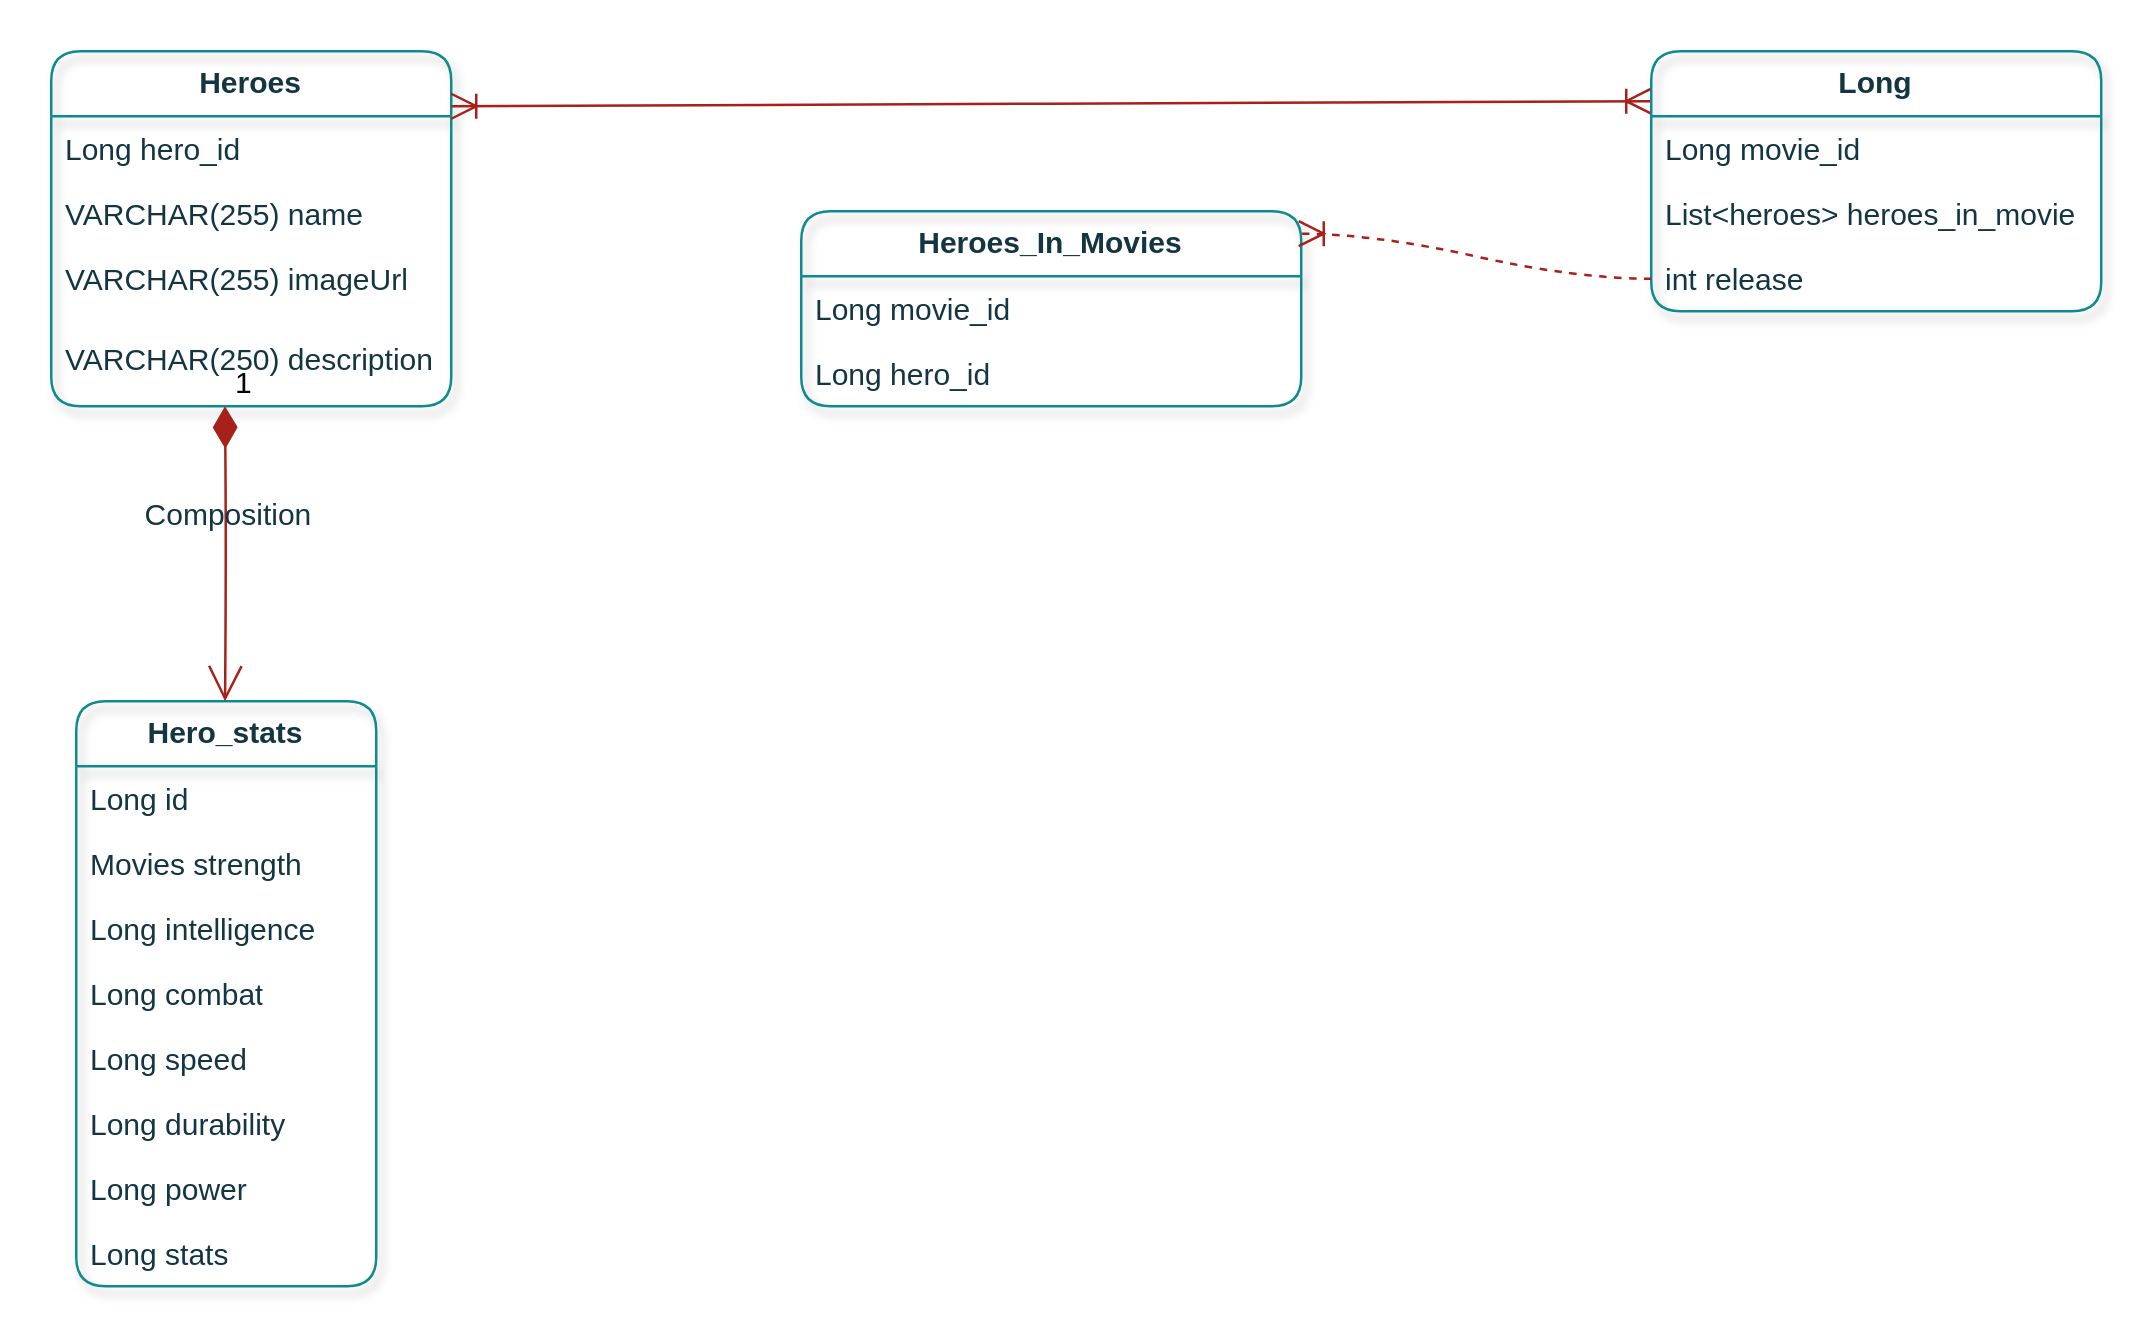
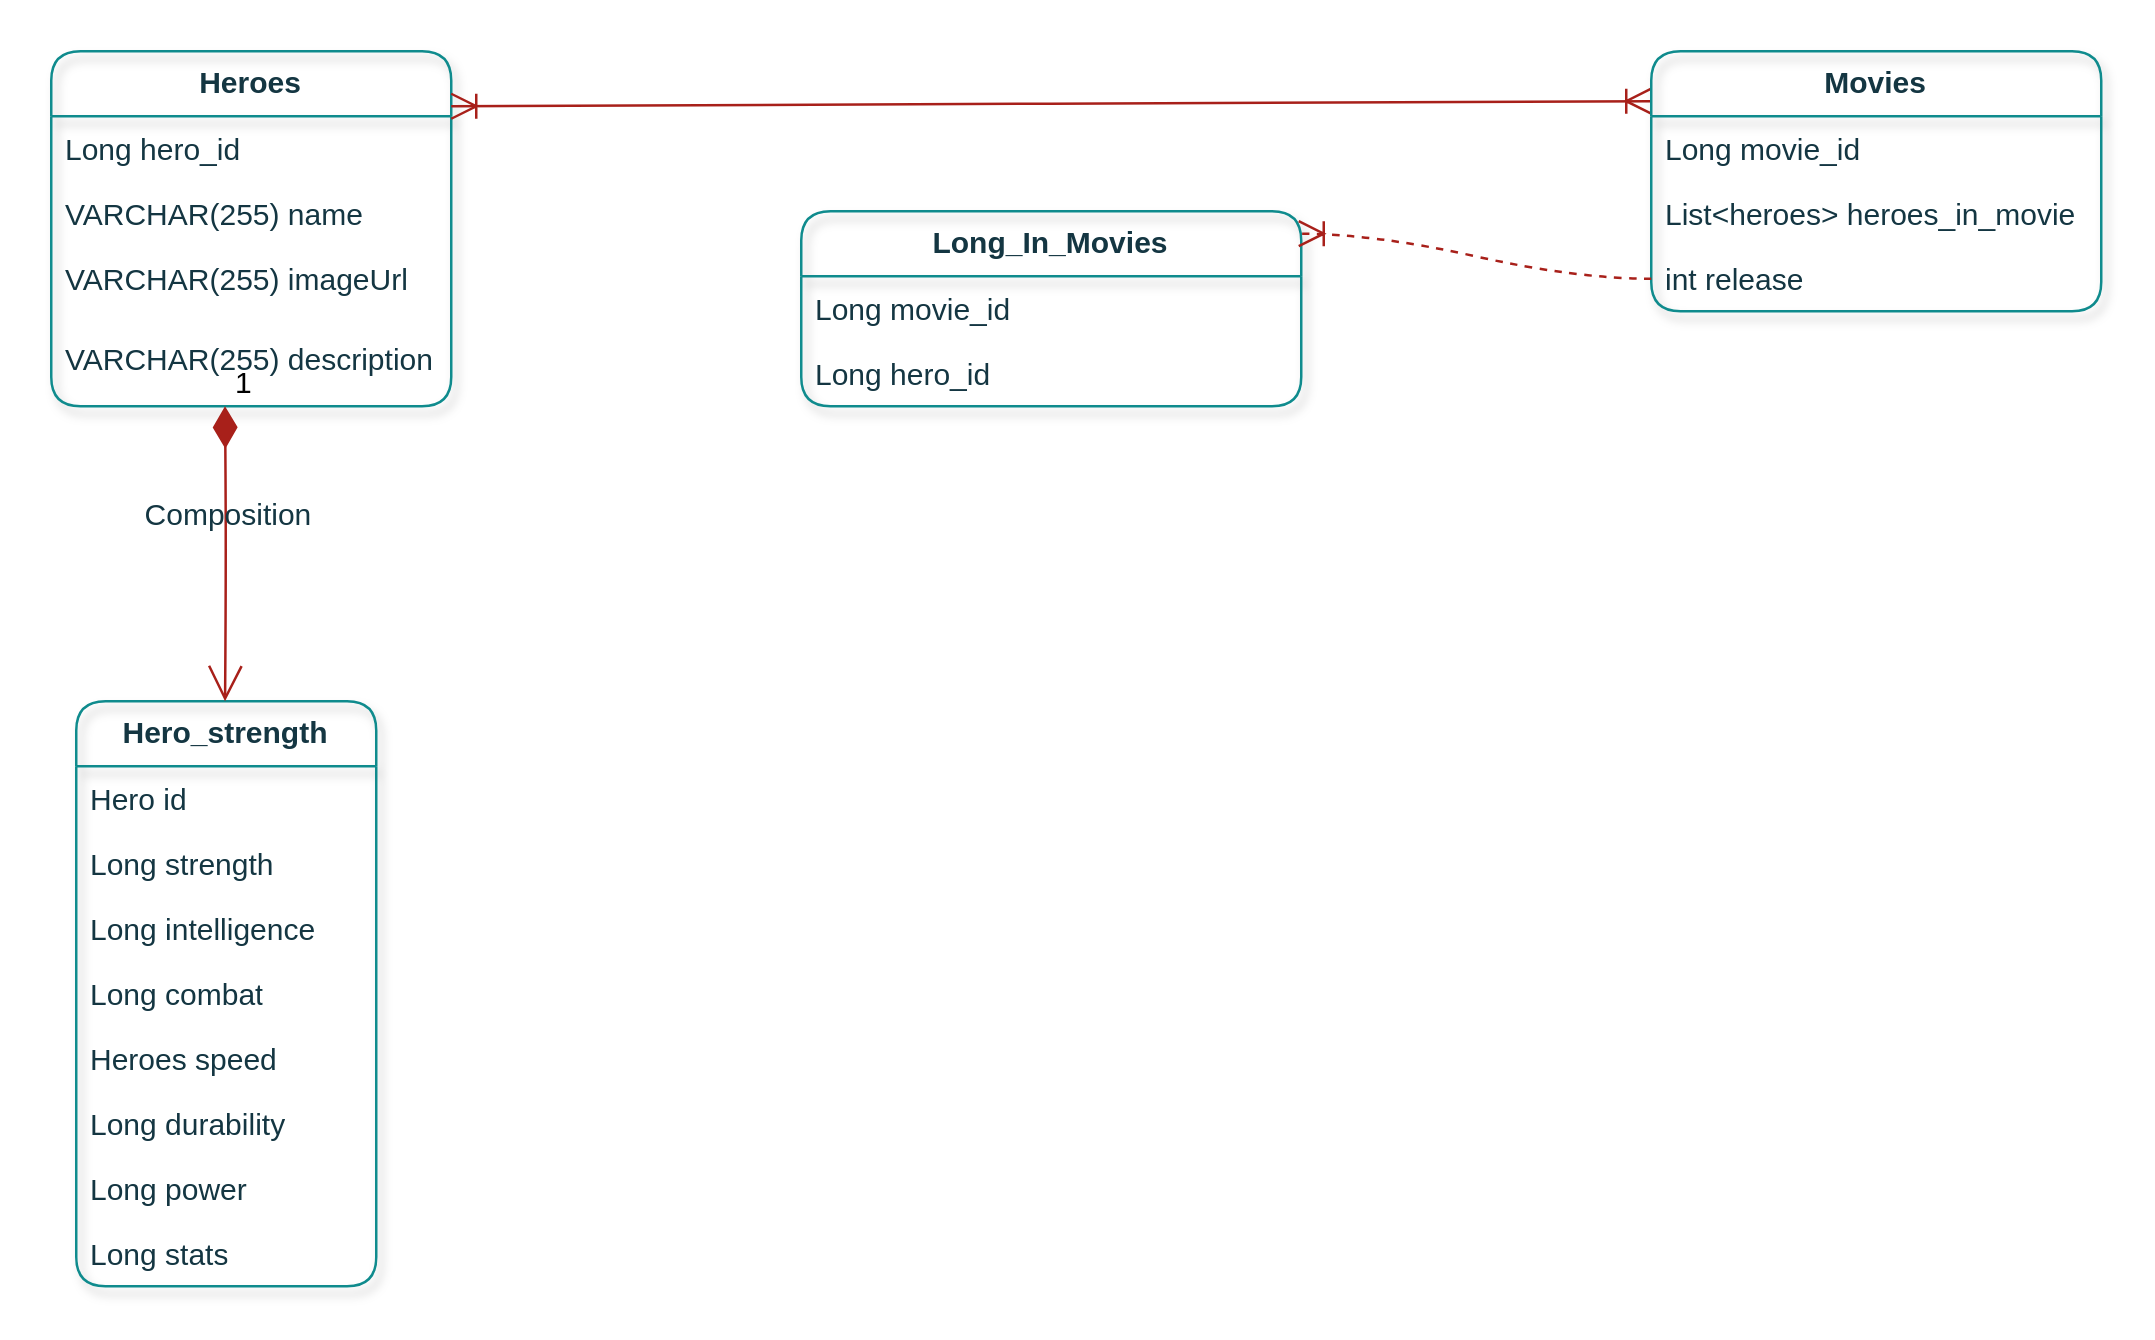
  <mxCell id="0" />
  <mxCell id="1" parent="0" />
- <mxCell id="2" value="&lt;b&gt;Heroes_In_Movies&lt;/b&gt;" style="swimlane;fontStyle=0;childLayout=stackLayout;horizontal=1;startSize=26;fillColor=none;horizontalStack=0;resizeParent=1;resizeParentMax=0;resizeLast=0;collapsible=1;marginBottom=0;whiteSpace=wrap;html=1;labelBackgroundColor=none;strokeColor=#0F8B8D;fontColor=#143642;rounded=1;shadow=1;labelBorderColor=none;" vertex="1" parent="1"><mxGeometry x="320" y="84" width="200" height="78" as="geometry" /></mxCell>
+ <mxCell id="2" value="&lt;b&gt;Long_In_Movies&lt;/b&gt;" style="swimlane;fontStyle=0;childLayout=stackLayout;horizontal=1;startSize=26;fillColor=none;horizontalStack=0;resizeParent=1;resizeParentMax=0;resizeLast=0;collapsible=1;marginBottom=0;whiteSpace=wrap;html=1;labelBackgroundColor=none;strokeColor=#0F8B8D;fontColor=#143642;rounded=1;shadow=1;labelBorderColor=none;" vertex="1" parent="1"><mxGeometry x="320" y="84" width="200" height="78" as="geometry" /></mxCell>
  <mxCell id="3" value="Long movie_id" style="text;strokeColor=none;fillColor=none;align=left;verticalAlign=top;spacingLeft=4;spacingRight=4;overflow=hidden;rotatable=0;points=[[0,0.5],[1,0.5]];portConstraint=eastwest;whiteSpace=wrap;html=1;labelBackgroundColor=none;fontColor=#143642;rounded=1;" vertex="1" parent="2"><mxGeometry y="26" width="200" height="26" as="geometry" /></mxCell>
  <mxCell id="4" value="Long hero_id" style="text;strokeColor=none;fillColor=none;align=left;verticalAlign=top;spacingLeft=4;spacingRight=4;overflow=hidden;rotatable=0;points=[[0,0.5],[1,0.5]];portConstraint=eastwest;whiteSpace=wrap;html=1;labelBackgroundColor=none;fontColor=#143642;rounded=1;" vertex="1" parent="2"><mxGeometry y="52" width="200" height="26" as="geometry" /></mxCell>
- <mxCell id="5" value="&lt;b&gt;Hero_stats&lt;/b&gt;" style="swimlane;fontStyle=0;childLayout=stackLayout;horizontal=1;startSize=26;fillColor=none;horizontalStack=0;resizeParent=1;resizeParentMax=0;resizeLast=0;collapsible=1;marginBottom=0;whiteSpace=wrap;html=1;labelBackgroundColor=none;strokeColor=#0F8B8D;fontColor=#143642;rounded=1;shadow=1;" vertex="1" parent="1"><mxGeometry x="30" y="280" width="120" height="234" as="geometry" /></mxCell>
- <mxCell id="6" value="Long id" style="text;strokeColor=none;fillColor=none;align=left;verticalAlign=top;spacingLeft=4;spacingRight=4;overflow=hidden;rotatable=0;points=[[0,0.5],[1,0.5]];portConstraint=eastwest;whiteSpace=wrap;html=1;labelBackgroundColor=none;fontColor=#143642;rounded=1;" vertex="1" parent="5"><mxGeometry y="26" width="120" height="26" as="geometry" /></mxCell>
- <mxCell id="7" value="Movies strength" style="text;strokeColor=none;fillColor=none;align=left;verticalAlign=top;spacingLeft=4;spacingRight=4;overflow=hidden;rotatable=0;points=[[0,0.5],[1,0.5]];portConstraint=eastwest;whiteSpace=wrap;html=1;labelBackgroundColor=none;fontColor=#143642;rounded=1;" vertex="1" parent="5"><mxGeometry y="52" width="120" height="26" as="geometry" /></mxCell>
+ <mxCell id="5" value="&lt;b&gt;Hero_strength&lt;/b&gt;" style="swimlane;fontStyle=0;childLayout=stackLayout;horizontal=1;startSize=26;fillColor=none;horizontalStack=0;resizeParent=1;resizeParentMax=0;resizeLast=0;collapsible=1;marginBottom=0;whiteSpace=wrap;html=1;labelBackgroundColor=none;strokeColor=#0F8B8D;fontColor=#143642;rounded=1;shadow=1;" vertex="1" parent="1"><mxGeometry x="30" y="280" width="120" height="234" as="geometry" /></mxCell>
+ <mxCell id="6" value="Hero id" style="text;strokeColor=none;fillColor=none;align=left;verticalAlign=top;spacingLeft=4;spacingRight=4;overflow=hidden;rotatable=0;points=[[0,0.5],[1,0.5]];portConstraint=eastwest;whiteSpace=wrap;html=1;labelBackgroundColor=none;fontColor=#143642;rounded=1;" vertex="1" parent="5"><mxGeometry y="26" width="120" height="26" as="geometry" /></mxCell>
+ <mxCell id="7" value="Long strength" style="text;strokeColor=none;fillColor=none;align=left;verticalAlign=top;spacingLeft=4;spacingRight=4;overflow=hidden;rotatable=0;points=[[0,0.5],[1,0.5]];portConstraint=eastwest;whiteSpace=wrap;html=1;labelBackgroundColor=none;fontColor=#143642;rounded=1;" vertex="1" parent="5"><mxGeometry y="52" width="120" height="26" as="geometry" /></mxCell>
  <mxCell id="8" value="Long intelligence" style="text;strokeColor=none;fillColor=none;align=left;verticalAlign=top;spacingLeft=4;spacingRight=4;overflow=hidden;rotatable=0;points=[[0,0.5],[1,0.5]];portConstraint=eastwest;whiteSpace=wrap;html=1;labelBackgroundColor=none;fontColor=#143642;rounded=1;" vertex="1" parent="5"><mxGeometry y="78" width="120" height="26" as="geometry" /></mxCell>
  <mxCell id="9" value="Long combat" style="text;strokeColor=none;fillColor=none;align=left;verticalAlign=top;spacingLeft=4;spacingRight=4;overflow=hidden;rotatable=0;points=[[0,0.5],[1,0.5]];portConstraint=eastwest;whiteSpace=wrap;html=1;labelBackgroundColor=none;fontColor=#143642;rounded=1;" vertex="1" parent="5"><mxGeometry y="104" width="120" height="26" as="geometry" /></mxCell>
- <mxCell id="10" value="Long speed" style="text;strokeColor=none;fillColor=none;align=left;verticalAlign=top;spacingLeft=4;spacingRight=4;overflow=hidden;rotatable=0;points=[[0,0.5],[1,0.5]];portConstraint=eastwest;whiteSpace=wrap;html=1;labelBackgroundColor=none;fontColor=#143642;rounded=1;" vertex="1" parent="5"><mxGeometry y="130" width="120" height="26" as="geometry" /></mxCell>
+ <mxCell id="10" value="Heroes speed" style="text;strokeColor=none;fillColor=none;align=left;verticalAlign=top;spacingLeft=4;spacingRight=4;overflow=hidden;rotatable=0;points=[[0,0.5],[1,0.5]];portConstraint=eastwest;whiteSpace=wrap;html=1;labelBackgroundColor=none;fontColor=#143642;rounded=1;" vertex="1" parent="5"><mxGeometry y="130" width="120" height="26" as="geometry" /></mxCell>
  <mxCell id="11" value="Long durability" style="text;strokeColor=none;fillColor=none;align=left;verticalAlign=top;spacingLeft=4;spacingRight=4;overflow=hidden;rotatable=0;points=[[0,0.5],[1,0.5]];portConstraint=eastwest;whiteSpace=wrap;html=1;labelBackgroundColor=none;fontColor=#143642;rounded=1;" vertex="1" parent="5"><mxGeometry y="156" width="120" height="26" as="geometry" /></mxCell>
  <mxCell id="12" value="Long power" style="text;strokeColor=none;fillColor=none;align=left;verticalAlign=top;spacingLeft=4;spacingRight=4;overflow=hidden;rotatable=0;points=[[0,0.5],[1,0.5]];portConstraint=eastwest;whiteSpace=wrap;html=1;labelBackgroundColor=none;fontColor=#143642;rounded=1;" vertex="1" parent="5"><mxGeometry y="182" width="120" height="26" as="geometry" /></mxCell>
  <mxCell id="13" value="Long stats" style="text;strokeColor=none;fillColor=none;align=left;verticalAlign=top;spacingLeft=4;spacingRight=4;overflow=hidden;rotatable=0;points=[[0,0.5],[1,0.5]];portConstraint=eastwest;whiteSpace=wrap;html=1;labelBackgroundColor=none;fontColor=#143642;rounded=1;" vertex="1" parent="5"><mxGeometry y="208" width="120" height="26" as="geometry" /></mxCell>
  <mxCell id="14" value="&lt;b&gt;Heroes&lt;/b&gt;" style="swimlane;fontStyle=0;childLayout=stackLayout;horizontal=1;startSize=26;fillColor=none;horizontalStack=0;resizeParent=1;resizeParentMax=0;resizeLast=0;collapsible=1;marginBottom=0;whiteSpace=wrap;html=1;labelBackgroundColor=none;strokeColor=#0F8B8D;fontColor=#143642;rounded=1;shadow=1;" vertex="1" parent="1"><mxGeometry x="20" y="20" width="160" height="142" as="geometry" /></mxCell>
  <mxCell id="15" value="Long hero_id" style="text;strokeColor=none;fillColor=none;align=left;verticalAlign=top;spacingLeft=4;spacingRight=4;overflow=hidden;rotatable=0;points=[[0,0.5],[1,0.5]];portConstraint=eastwest;whiteSpace=wrap;html=1;labelBackgroundColor=none;fontColor=#143642;rounded=1;" vertex="1" parent="14"><mxGeometry y="26" width="160" height="26" as="geometry" /></mxCell>
  <mxCell id="16" value="VARCHAR(255) name" style="text;strokeColor=none;fillColor=none;align=left;verticalAlign=top;spacingLeft=4;spacingRight=4;overflow=hidden;rotatable=0;points=[[0,0.5],[1,0.5]];portConstraint=eastwest;whiteSpace=wrap;html=1;labelBackgroundColor=none;fontColor=#143642;rounded=1;" vertex="1" parent="14"><mxGeometry y="52" width="160" height="26" as="geometry" /></mxCell>
  <mxCell id="17" value="VARCHAR(255) imageUrl" style="text;strokeColor=none;fillColor=none;align=left;verticalAlign=top;spacingLeft=4;spacingRight=4;overflow=hidden;rotatable=0;points=[[0,0.5],[1,0.5]];portConstraint=eastwest;whiteSpace=wrap;html=1;labelBackgroundColor=none;fontColor=#143642;rounded=1;" vertex="1" parent="14"><mxGeometry y="78" width="160" height="32" as="geometry" /></mxCell>
- <mxCell id="18" value="VARCHAR(250) description" style="text;strokeColor=none;fillColor=none;align=left;verticalAlign=top;spacingLeft=4;spacingRight=4;overflow=hidden;rotatable=0;points=[[0,0.5],[1,0.5]];portConstraint=eastwest;whiteSpace=wrap;html=1;labelBackgroundColor=none;fontColor=#143642;rounded=1;" vertex="1" parent="14"><mxGeometry y="110" width="160" height="32" as="geometry" /></mxCell>
+ <mxCell id="18" value="VARCHAR(255) description" style="text;strokeColor=none;fillColor=none;align=left;verticalAlign=top;spacingLeft=4;spacingRight=4;overflow=hidden;rotatable=0;points=[[0,0.5],[1,0.5]];portConstraint=eastwest;whiteSpace=wrap;html=1;labelBackgroundColor=none;fontColor=#143642;rounded=1;" vertex="1" parent="14"><mxGeometry y="110" width="160" height="32" as="geometry" /></mxCell>
  <mxCell id="19" value="" style="edgeStyle=entityRelationEdgeStyle;fontSize=12;html=1;endArrow=ERoneToMany;startArrow=ERoneToMany;rounded=1;startSize=8;endSize=8;curved=1;entryX=0;entryY=0.192;entryDx=0;entryDy=0;entryPerimeter=0;labelBackgroundColor=none;strokeColor=#A8201A;fontColor=default;" edge="1" parent="1" target="20"><mxGeometry width="100" height="100" relative="1" as="geometry"><mxPoint x="180" y="42" as="sourcePoint" /><mxPoint x="490" y="40" as="targetPoint" /><Array as="points"><mxPoint x="290" y="49.01" /><mxPoint x="290" y="49.01" /><mxPoint x="297.92" y="33.01" /><mxPoint x="277.92" y="63.01" /><mxPoint x="480" y="39.01" /><mxPoint x="257.92" y="163.01" /><mxPoint x="267.92" y="143.01" /><mxPoint x="277.92" y="143.01" /></Array></mxGeometry></mxCell>
- <mxCell id="20" value="&lt;b&gt;Long&lt;/b&gt;" style="swimlane;fontStyle=0;childLayout=stackLayout;horizontal=1;startSize=26;fillColor=none;horizontalStack=0;resizeParent=1;resizeParentMax=0;resizeLast=0;collapsible=1;marginBottom=0;whiteSpace=wrap;html=1;labelBackgroundColor=none;strokeColor=#0F8B8D;fontColor=#143642;rounded=1;shadow=1;" vertex="1" parent="1"><mxGeometry x="660" y="20" width="180" height="104" as="geometry" /></mxCell>
+ <mxCell id="20" value="&lt;b&gt;Movies&lt;/b&gt;" style="swimlane;fontStyle=0;childLayout=stackLayout;horizontal=1;startSize=26;fillColor=none;horizontalStack=0;resizeParent=1;resizeParentMax=0;resizeLast=0;collapsible=1;marginBottom=0;whiteSpace=wrap;html=1;labelBackgroundColor=none;strokeColor=#0F8B8D;fontColor=#143642;rounded=1;shadow=1;" vertex="1" parent="1"><mxGeometry x="660" y="20" width="180" height="104" as="geometry" /></mxCell>
  <mxCell id="21" value="Long movie_id" style="text;strokeColor=none;fillColor=none;align=left;verticalAlign=top;spacingLeft=4;spacingRight=4;overflow=hidden;rotatable=0;points=[[0,0.5],[1,0.5]];portConstraint=eastwest;whiteSpace=wrap;html=1;labelBackgroundColor=none;fontColor=#143642;rounded=1;" vertex="1" parent="20"><mxGeometry y="26" width="180" height="26" as="geometry" /></mxCell>
  <mxCell id="22" value="List&amp;lt;heroes&amp;gt; heroes_in_movie" style="text;strokeColor=none;fillColor=none;align=left;verticalAlign=top;spacingLeft=4;spacingRight=4;overflow=hidden;rotatable=0;points=[[0,0.5],[1,0.5]];portConstraint=eastwest;whiteSpace=wrap;html=1;labelBackgroundColor=none;fontColor=#143642;rounded=1;" vertex="1" parent="20"><mxGeometry y="52" width="180" height="26" as="geometry" /></mxCell>
  <mxCell id="23" value="int release" style="text;strokeColor=none;fillColor=none;align=left;verticalAlign=top;spacingLeft=4;spacingRight=4;overflow=hidden;rotatable=0;points=[[0,0.5],[1,0.5]];portConstraint=eastwest;whiteSpace=wrap;html=1;labelBackgroundColor=none;fontColor=#143642;rounded=1;" vertex="1" parent="20"><mxGeometry y="78" width="180" height="26" as="geometry" /></mxCell>
  <mxCell id="24" value="1" style="endArrow=open;html=1;endSize=12;startArrow=diamondThin;startSize=14;startFill=1;edgeStyle=orthogonalEdgeStyle;align=left;verticalAlign=bottom;rounded=1;fontSize=12;curved=1;entryX=0.496;entryY=0;entryDx=0;entryDy=0;entryPerimeter=0;labelBackgroundColor=none;strokeColor=#A8201A;fontColor=default;" edge="1" parent="1" target="5"><mxGeometry x="-1" y="3" relative="1" as="geometry"><mxPoint x="89.5" y="162" as="sourcePoint" /><mxPoint x="89.5" y="272" as="targetPoint" /></mxGeometry></mxCell>
  <mxCell id="25" value="&amp;nbsp; &amp;nbsp; Composition" style="edgeLabel;html=1;align=center;verticalAlign=middle;resizable=0;points=[];fontSize=12;labelBackgroundColor=none;fontColor=#143642;rounded=1;" vertex="1" connectable="0" parent="24"><mxGeometry x="-0.276" y="-6" relative="1" as="geometry"><mxPoint as="offset" /></mxGeometry></mxCell>
  <mxCell id="26" value="" style="edgeStyle=entityRelationEdgeStyle;fontSize=12;html=1;endArrow=ERoneToMany;rounded=1;startSize=8;endSize=8;curved=1;entryX=0.995;entryY=0.115;entryDx=0;entryDy=0;entryPerimeter=0;exitX=0;exitY=0.5;exitDx=0;exitDy=0;labelBackgroundColor=none;strokeColor=#A8201A;fontColor=default;dashed=1;" edge="1" parent="1" source="23" target="2"><mxGeometry width="100" height="100" relative="1" as="geometry"><mxPoint x="530" y="360" as="sourcePoint" /><mxPoint x="630" y="260" as="targetPoint" /><Array as="points"><mxPoint x="650" y="120" /></Array></mxGeometry></mxCell>
